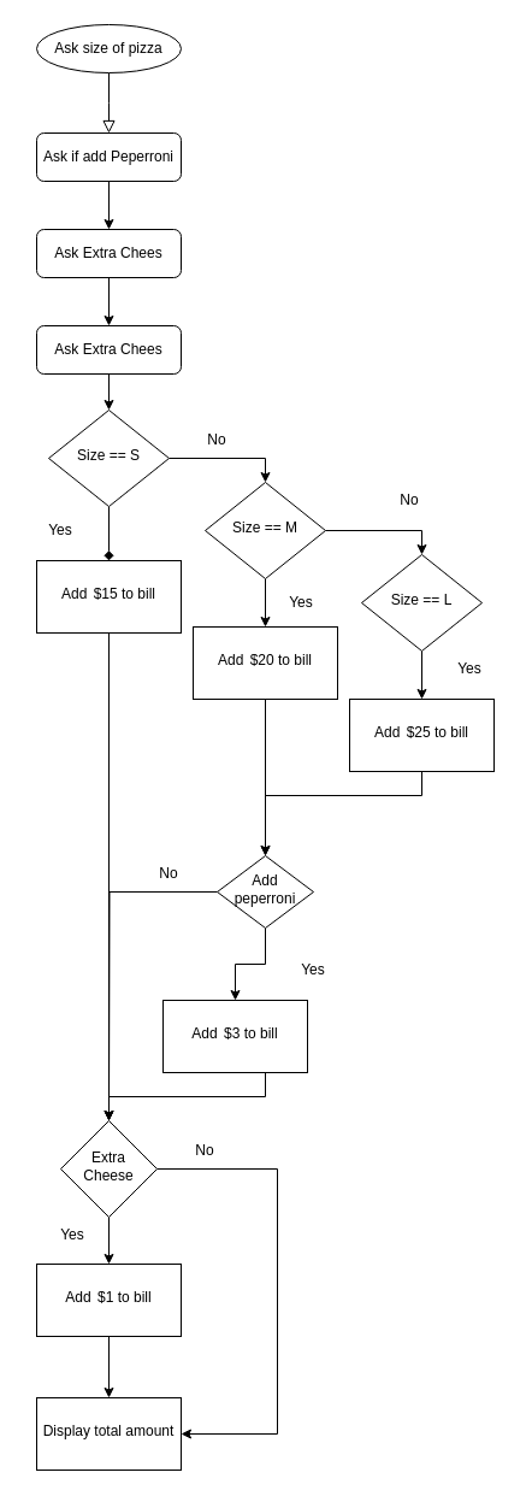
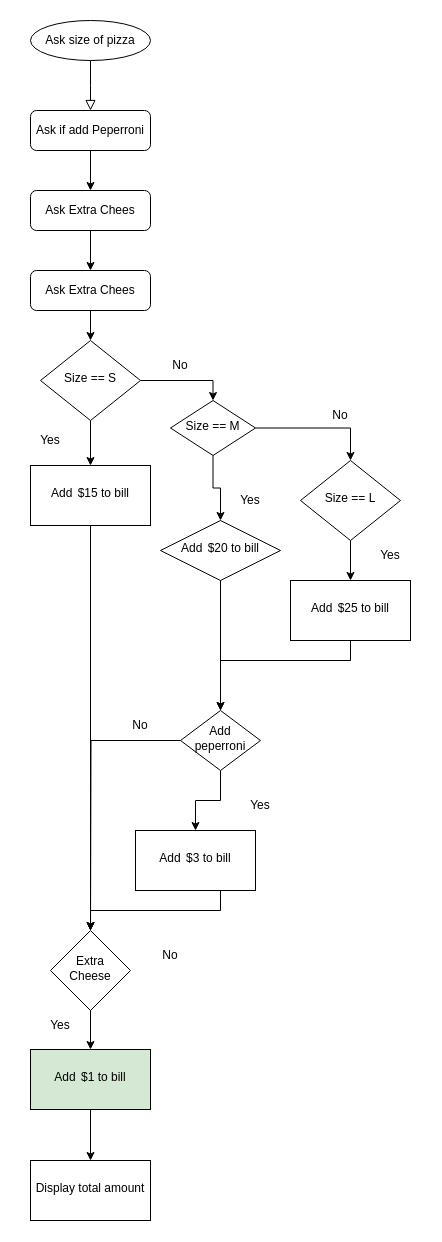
  <mxCell id="0" />
  <mxCell id="1" parent="0" />
  <mxCell id="2" value="" style="rounded=0;html=1;jettySize=auto;orthogonalLoop=1;fontSize=11;endArrow=block;endFill=0;endSize=8;strokeWidth=1;shadow=0;labelBackgroundColor=none;edgeStyle=orthogonalEdgeStyle;" parent="1" source="3" edge="1"><mxGeometry relative="1" as="geometry"><mxPoint x="90" y="110" as="targetPoint" /></mxGeometry></mxCell>
  <mxCell id="3" value="Ask size of pizza" style="ellipse;whiteSpace=wrap;html=1;fontSize=12;glass=0;strokeWidth=1;shadow=0;" parent="1" vertex="1"><mxGeometry x="30" y="20" width="120" height="40" as="geometry" /></mxCell>
  <mxCell id="4" value="Ask if add Peperroni" style="rounded=1;whiteSpace=wrap;html=1;fontSize=12;glass=0;strokeWidth=1;shadow=0;" parent="1" vertex="1"><mxGeometry x="30" y="110" width="120" height="40" as="geometry" /></mxCell>
  <mxCell id="5" value="" style="edgeStyle=orthogonalEdgeStyle;rounded=0;orthogonalLoop=1;jettySize=auto;html=1;" edge="1" parent="1" source="6" target="12"><mxGeometry relative="1" as="geometry" /></mxCell>
  <mxCell id="6" value="Ask Extra Chees" style="rounded=1;whiteSpace=wrap;html=1;fontSize=12;glass=0;strokeWidth=1;shadow=0;" parent="1" vertex="1"><mxGeometry x="30" y="190" width="120" height="40" as="geometry" /></mxCell>
  <mxCell id="7" value="" style="edgeStyle=orthogonalEdgeStyle;rounded=0;orthogonalLoop=1;jettySize=auto;html=1;entryX=0.5;entryY=0;entryDx=0;entryDy=0;exitX=0.5;exitY=1;exitDx=0;exitDy=0;" edge="1" parent="1" source="4" target="6"><mxGeometry relative="1" as="geometry"><mxPoint x="110" y="130" as="sourcePoint" /><mxPoint x="110" y="80" as="targetPoint" /></mxGeometry></mxCell>
  <mxCell id="8" value="" style="edgeStyle=orthogonalEdgeStyle;rounded=0;orthogonalLoop=1;jettySize=auto;html=1;entryX=0.5;entryY=0;entryDx=0;entryDy=0;" edge="1" parent="1" source="10" target="16"><mxGeometry relative="1" as="geometry" /></mxCell>
- <mxCell id="9" value="" style="edgeStyle=orthogonalEdgeStyle;rounded=0;orthogonalLoop=1;jettySize=auto;html=1;endArrow=diamond;" edge="1" parent="1" source="10" target="21"><mxGeometry relative="1" as="geometry" /></mxCell>
+ <mxCell id="9" value="" style="edgeStyle=orthogonalEdgeStyle;rounded=0;orthogonalLoop=1;jettySize=auto;html=1;" edge="1" parent="1" source="10" target="21"><mxGeometry relative="1" as="geometry" /></mxCell>
  <mxCell id="10" value="Size == S" style="rhombus;whiteSpace=wrap;html=1;shadow=0;fontFamily=Helvetica;fontSize=12;align=center;strokeWidth=1;spacing=6;spacingTop=-4;" vertex="1" parent="1"><mxGeometry x="40" y="340" width="100" height="80" as="geometry" /></mxCell>
  <mxCell id="11" value="" style="edgeStyle=orthogonalEdgeStyle;rounded=0;orthogonalLoop=1;jettySize=auto;html=1;" edge="1" parent="1" source="12" target="10"><mxGeometry relative="1" as="geometry" /></mxCell>
  <mxCell id="12" value="Ask Extra Chees" style="rounded=1;whiteSpace=wrap;html=1;fontSize=12;glass=0;strokeWidth=1;shadow=0;" vertex="1" parent="1"><mxGeometry x="30" y="270" width="120" height="40" as="geometry" /></mxCell>
  <mxCell id="13" value="No" style="text;strokeColor=none;align=center;fillColor=none;html=1;verticalAlign=middle;whiteSpace=wrap;rounded=0;" vertex="1" parent="1"><mxGeometry x="150" y="350" width="60" height="30" as="geometry" /></mxCell>
  <mxCell id="14" value="" style="edgeStyle=orthogonalEdgeStyle;rounded=0;orthogonalLoop=1;jettySize=auto;html=1;entryX=0.5;entryY=0;entryDx=0;entryDy=0;" edge="1" parent="1" source="16" target="19"><mxGeometry relative="1" as="geometry" /></mxCell>
  <mxCell id="15" value="" style="edgeStyle=orthogonalEdgeStyle;rounded=0;orthogonalLoop=1;jettySize=auto;html=1;" edge="1" parent="1" source="16" target="24"><mxGeometry relative="1" as="geometry" /></mxCell>
- <mxCell id="16" value="Size == M" style="rhombus;whiteSpace=wrap;html=1;shadow=0;fontFamily=Helvetica;fontSize=12;align=center;strokeWidth=1;spacing=6;spacingTop=-4;" vertex="1" parent="1"><mxGeometry x="170" y="400" width="100" height="80" as="geometry" /></mxCell>
+ <mxCell id="16" value="Size == M" style="rhombus;whiteSpace=wrap;html=1;shadow=0;fontFamily=Helvetica;fontSize=12;align=center;strokeWidth=1;spacing=6;spacingTop=-4;" vertex="1" parent="1"><mxGeometry x="170" y="400" width="85" height="55" as="geometry" /></mxCell>
  <mxCell id="17" value="No" style="text;strokeColor=none;align=center;fillColor=none;html=1;verticalAlign=middle;whiteSpace=wrap;rounded=0;" vertex="1" parent="1"><mxGeometry x="310" y="400" width="60" height="30" as="geometry" /></mxCell>
  <mxCell id="18" value="" style="edgeStyle=orthogonalEdgeStyle;rounded=0;orthogonalLoop=1;jettySize=auto;html=1;" edge="1" parent="1" source="19" target="26"><mxGeometry relative="1" as="geometry" /></mxCell>
  <mxCell id="19" value="Size == L" style="rhombus;whiteSpace=wrap;html=1;shadow=0;fontFamily=Helvetica;fontSize=12;align=center;strokeWidth=1;spacing=6;spacingTop=-4;" vertex="1" parent="1"><mxGeometry x="300" y="460" width="100" height="80" as="geometry" /></mxCell>
  <mxCell id="20" style="edgeStyle=orthogonalEdgeStyle;rounded=0;orthogonalLoop=1;jettySize=auto;html=1;entryX=0.5;entryY=0;entryDx=0;entryDy=0;" edge="1" parent="1" source="21" target="36"><mxGeometry relative="1" as="geometry" /></mxCell>
  <mxCell id="21" value="Add&amp;nbsp;&lt;span style=&quot;white-space: pre;&quot;&gt;&#09;&lt;/span&gt;$15 to bill" style="whiteSpace=wrap;html=1;shadow=0;strokeWidth=1;spacing=6;spacingTop=-4;" vertex="1" parent="1"><mxGeometry x="30" y="465" width="120" height="60" as="geometry" /></mxCell>
  <mxCell id="22" value="Yes" style="text;strokeColor=none;align=center;fillColor=none;html=1;verticalAlign=middle;whiteSpace=wrap;rounded=0;" vertex="1" parent="1"><mxGeometry x="20" y="425" width="60" height="30" as="geometry" /></mxCell>
  <mxCell id="23" style="edgeStyle=orthogonalEdgeStyle;rounded=0;orthogonalLoop=1;jettySize=auto;html=1;" edge="1" parent="1" source="24" target="31"><mxGeometry relative="1" as="geometry"><Array as="points"><mxPoint x="220" y="690" /><mxPoint x="220" y="690" /></Array></mxGeometry></mxCell>
- <mxCell id="24" value="Add&amp;nbsp;&lt;span style=&quot;white-space: pre;&quot;&gt;&#09;&lt;/span&gt;$20 to bill" style="whiteSpace=wrap;html=1;shadow=0;strokeWidth=1;spacing=6;spacingTop=-4;" vertex="1" parent="1"><mxGeometry x="160" y="520" width="120" height="60" as="geometry" /></mxCell>
+ <mxCell id="24" value="Add&amp;nbsp;&lt;span style=&quot;white-space: pre;&quot;&gt;&#09;&lt;/span&gt;$20 to bill" style="rhombus;whiteSpace=wrap;html=1;shadow=0;strokeWidth=1;spacing=6;spacingTop=-4;" vertex="1" parent="1"><mxGeometry x="160" y="520" width="120" height="60" as="geometry" /></mxCell>
  <mxCell id="25" style="edgeStyle=orthogonalEdgeStyle;rounded=0;orthogonalLoop=1;jettySize=auto;html=1;entryX=0.5;entryY=0;entryDx=0;entryDy=0;" edge="1" parent="1" source="26" target="31"><mxGeometry relative="1" as="geometry"><Array as="points"><mxPoint x="350" y="660" /><mxPoint x="220" y="660" /></Array></mxGeometry></mxCell>
  <mxCell id="26" value="Add&amp;nbsp;&lt;span style=&quot;white-space: pre;&quot;&gt;&#09;&lt;/span&gt;$25 to bill" style="whiteSpace=wrap;html=1;shadow=0;strokeWidth=1;spacing=6;spacingTop=-4;" vertex="1" parent="1"><mxGeometry x="290" y="580" width="120" height="60" as="geometry" /></mxCell>
  <mxCell id="27" value="Yes" style="text;strokeColor=none;align=center;fillColor=none;html=1;verticalAlign=middle;whiteSpace=wrap;rounded=0;" vertex="1" parent="1"><mxGeometry x="220" y="485" width="60" height="30" as="geometry" /></mxCell>
  <mxCell id="28" value="Yes" style="text;strokeColor=none;align=center;fillColor=none;html=1;verticalAlign=middle;whiteSpace=wrap;rounded=0;" vertex="1" parent="1"><mxGeometry x="360" y="540" width="60" height="30" as="geometry" /></mxCell>
  <mxCell id="29" value="" style="edgeStyle=orthogonalEdgeStyle;rounded=0;orthogonalLoop=1;jettySize=auto;html=1;" edge="1" parent="1" source="31" target="33"><mxGeometry relative="1" as="geometry" /></mxCell>
  <mxCell id="30" style="edgeStyle=orthogonalEdgeStyle;rounded=0;orthogonalLoop=1;jettySize=auto;html=1;" edge="1" parent="1" source="31"><mxGeometry relative="1" as="geometry"><mxPoint x="90" y="930" as="targetPoint" /></mxGeometry></mxCell>
  <mxCell id="31" value="Add peperroni" style="rhombus;whiteSpace=wrap;html=1;shadow=0;strokeWidth=1;spacing=6;spacingTop=-4;" vertex="1" parent="1"><mxGeometry x="180" y="710" width="80" height="60" as="geometry" /></mxCell>
  <mxCell id="32" style="edgeStyle=orthogonalEdgeStyle;rounded=0;orthogonalLoop=1;jettySize=auto;html=1;entryX=0.5;entryY=0;entryDx=0;entryDy=0;" edge="1" parent="1" source="33" target="36"><mxGeometry relative="1" as="geometry"><Array as="points"><mxPoint x="220" y="910" /><mxPoint x="90" y="910" /></Array></mxGeometry></mxCell>
  <mxCell id="33" value="Add&amp;nbsp;&lt;span style=&quot;white-space: pre;&quot;&gt;&#09;&lt;/span&gt;$3 to bill" style="whiteSpace=wrap;html=1;shadow=0;strokeWidth=1;spacing=6;spacingTop=-4;" vertex="1" parent="1"><mxGeometry x="135" y="830" width="120" height="60" as="geometry" /></mxCell>
  <mxCell id="34" value="" style="edgeStyle=orthogonalEdgeStyle;rounded=0;orthogonalLoop=1;jettySize=auto;html=1;" edge="1" parent="1" source="36" target="40"><mxGeometry relative="1" as="geometry" /></mxCell>
- <mxCell id="35" style="edgeStyle=orthogonalEdgeStyle;rounded=0;orthogonalLoop=1;jettySize=auto;html=1;entryX=1;entryY=0.5;entryDx=0;entryDy=0;" edge="1" parent="1" source="36" target="41"><mxGeometry relative="1" as="geometry"><Array as="points"><mxPoint x="230" y="970" /><mxPoint x="230" y="1190" /></Array></mxGeometry></mxCell>
  <mxCell id="36" value="Extra Cheese" style="rhombus;whiteSpace=wrap;html=1;shadow=0;strokeWidth=1;spacing=6;spacingTop=-4;" vertex="1" parent="1"><mxGeometry x="50" y="930" width="80" height="80" as="geometry" /></mxCell>
  <mxCell id="37" value="No" style="text;strokeColor=none;align=center;fillColor=none;html=1;verticalAlign=middle;whiteSpace=wrap;rounded=0;" vertex="1" parent="1"><mxGeometry x="110" y="710" width="60" height="30" as="geometry" /></mxCell>
  <mxCell id="38" value="Yes" style="text;strokeColor=none;align=center;fillColor=none;html=1;verticalAlign=middle;whiteSpace=wrap;rounded=0;" vertex="1" parent="1"><mxGeometry x="230" y="790" width="60" height="30" as="geometry" /></mxCell>
  <mxCell id="39" value="" style="edgeStyle=orthogonalEdgeStyle;rounded=0;orthogonalLoop=1;jettySize=auto;html=1;" edge="1" parent="1" source="40" target="41"><mxGeometry relative="1" as="geometry" /></mxCell>
- <mxCell id="40" value="Add&amp;nbsp;&lt;span style=&quot;white-space: pre;&quot;&gt;&#09;&lt;/span&gt;$1 to bill" style="whiteSpace=wrap;html=1;shadow=0;strokeWidth=1;spacing=6;spacingTop=-4;" vertex="1" parent="1"><mxGeometry x="30" y="1049" width="120" height="60" as="geometry" /></mxCell>
+ <mxCell id="40" value="Add&amp;nbsp;&lt;span style=&quot;white-space: pre;&quot;&gt;&#09;&lt;/span&gt;$1 to bill" style="whiteSpace=wrap;html=1;shadow=0;strokeWidth=1;spacing=6;spacingTop=-4;fillColor=#d5e8d4;" vertex="1" parent="1"><mxGeometry x="30" y="1049" width="120" height="60" as="geometry" /></mxCell>
  <mxCell id="41" value="Display total amount" style="whiteSpace=wrap;html=1;shadow=0;strokeWidth=1;spacing=6;spacingTop=-4;" vertex="1" parent="1"><mxGeometry x="30" y="1160" width="120" height="60" as="geometry" /></mxCell>
  <mxCell id="42" value="Yes" style="text;strokeColor=none;align=center;fillColor=none;html=1;verticalAlign=middle;whiteSpace=wrap;rounded=0;" vertex="1" parent="1"><mxGeometry x="30" y="1010" width="60" height="30" as="geometry" /></mxCell>
  <mxCell id="43" value="No" style="text;strokeColor=none;align=center;fillColor=none;html=1;verticalAlign=middle;whiteSpace=wrap;rounded=0;" vertex="1" parent="1"><mxGeometry x="140" y="940" width="60" height="30" as="geometry" /></mxCell>
